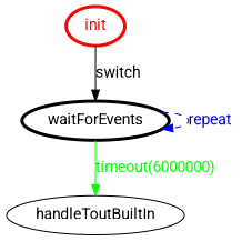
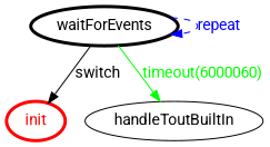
  digraph {
    fontname=Roboto
    rankdir=TB
    node [fontname=Roboto penwidth=3]
    edge [fontname=Roboto]
    init [color=red fontcolor=red]
    waitForEvents [color=black fontcolor=black]
    handleToutBuiltIn [penwidth=""]
-   init -> waitForEvents [color=black fontcolor=black label=switch]
+   waitForEvents -> init [color=black fontcolor=black label=switch]
    waitForEvents -> waitForEvents [color=blue fontcolor=blue label="repeat " style=dashed]
-   waitForEvents -> handleToutBuiltIn [color=green fontcolor=green label="timeout(6000000)"]
+   waitForEvents -> handleToutBuiltIn [color=green fontcolor=green label="timeout(6000060)"]
  }
